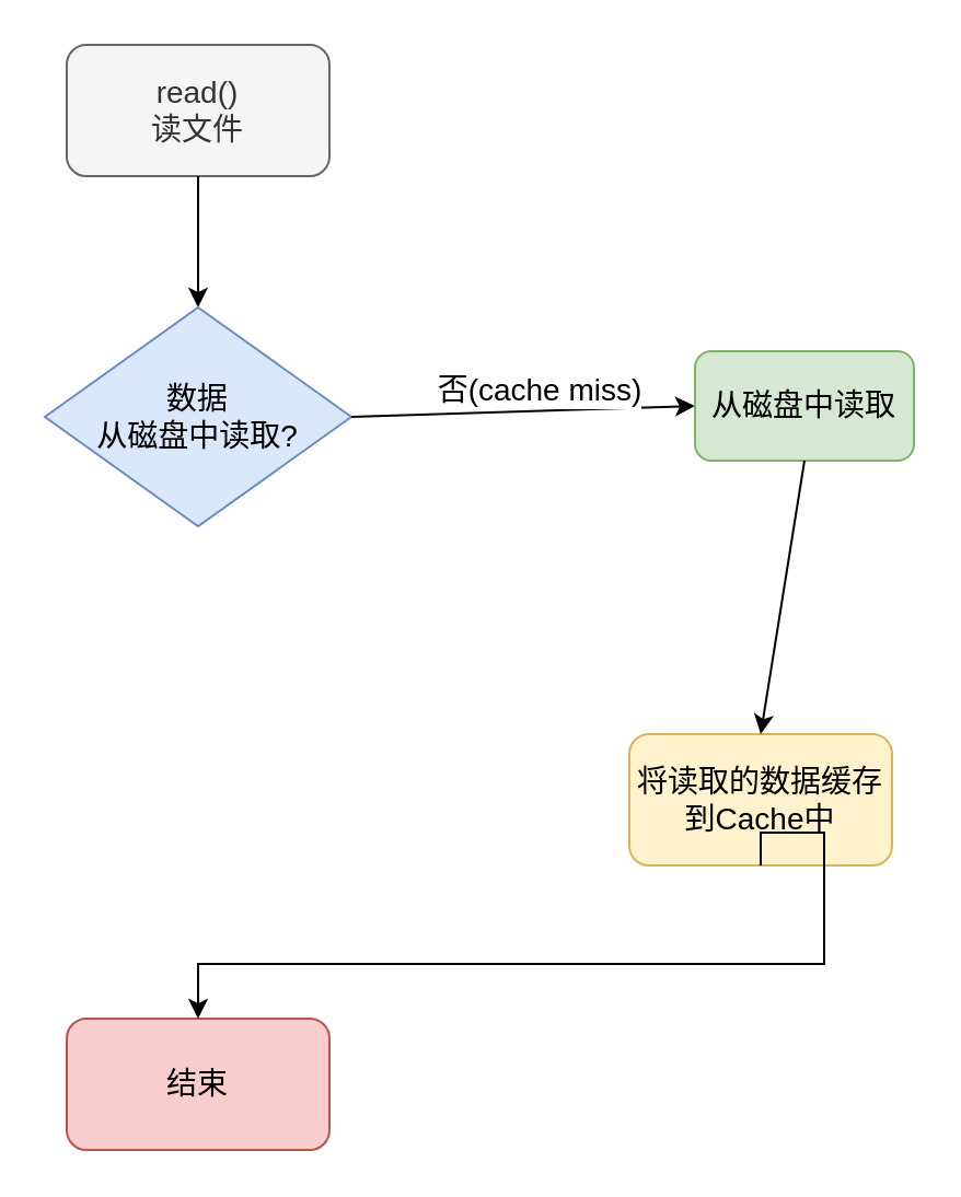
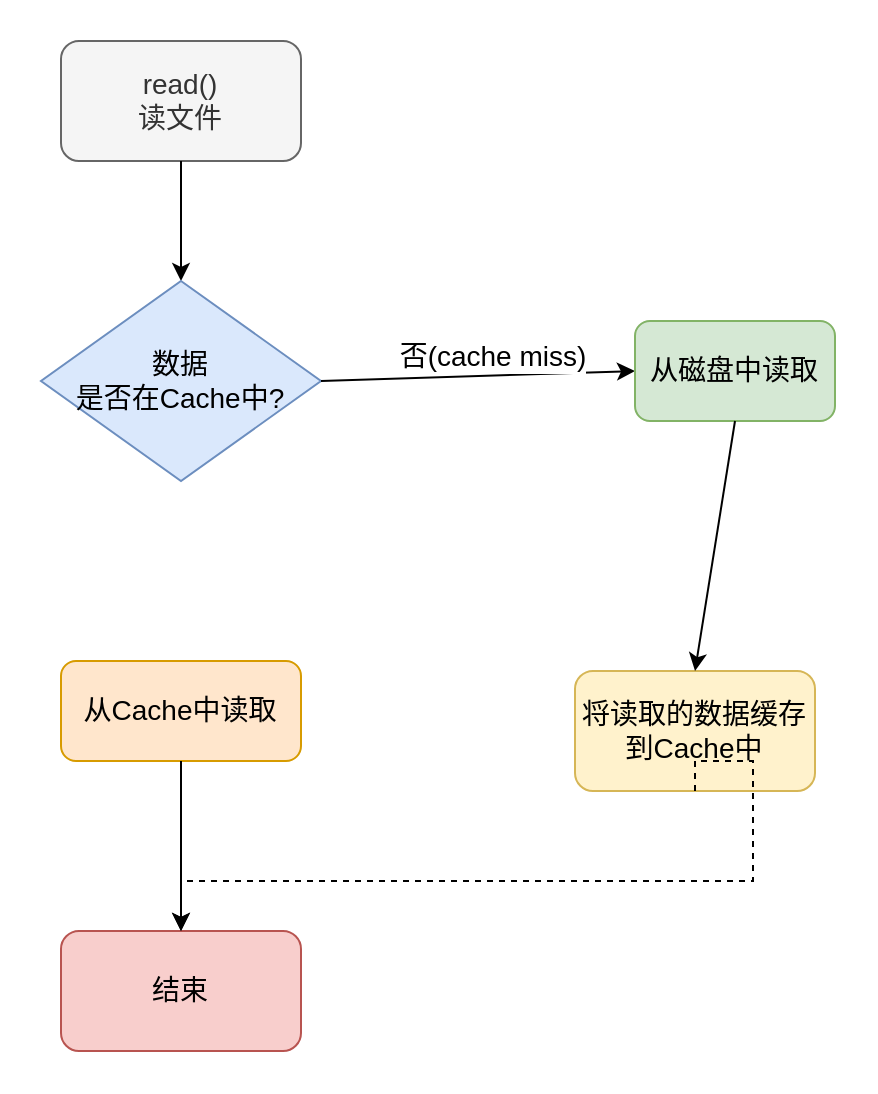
  <mxCell id="0" />
  <mxCell id="1" parent="0" />
  <mxCell id="2" value="read()&lt;br style=&quot;font-size: 14px;&quot;&gt;读文件" style="rounded=1;whiteSpace=wrap;html=1;fontSize=14;fillColor=#f5f5f5;strokeColor=#666666;fontColor=#333333;" vertex="1" parent="1"><mxGeometry x="30" y="20" width="120" height="60" as="geometry" /></mxCell>
  <mxCell id="3" value="" style="endArrow=classic;html=1;rounded=0;fontSize=14;entryX=0.5;entryY=0;entryDx=0;entryDy=0;" edge="1" parent="1" target="5"><mxGeometry width="50" height="50" relative="1" as="geometry"><mxPoint x="90" y="80" as="sourcePoint" /><mxPoint x="90" y="150" as="targetPoint" /></mxGeometry></mxCell>
- <mxCell id="5" value="数据&lt;br style=&quot;font-size: 14px;&quot;&gt;从磁盘中读取?" style="rhombus;whiteSpace=wrap;html=1;fontSize=14;fillColor=#dae8fc;strokeColor=#6c8ebf;" vertex="1" parent="1"><mxGeometry x="20" y="140" width="140" height="100" as="geometry" /></mxCell>
+ <mxCell id="4" value="从Cache中读取" style="rounded=1;whiteSpace=wrap;html=1;fontSize=14;fillColor=#ffe6cc;strokeColor=#d79b00;" vertex="1" parent="1"><mxGeometry x="30" y="330" width="120" height="50" as="geometry" /></mxCell>
+ <mxCell id="5" value="数据&lt;br style=&quot;font-size: 14px;&quot;&gt;是否在Cache中?" style="rhombus;whiteSpace=wrap;html=1;fontSize=14;fillColor=#dae8fc;strokeColor=#6c8ebf;" vertex="1" parent="1"><mxGeometry x="20" y="140" width="140" height="100" as="geometry" /></mxCell>
  <mxCell id="6" value="" style="endArrow=classic;html=1;rounded=0;exitX=1;exitY=0.5;exitDx=0;exitDy=0;entryX=0;entryY=0.5;entryDx=0;entryDy=0;fontSize=14;" edge="1" parent="1" source="5" target="8"><mxGeometry width="50" height="50" relative="1" as="geometry"><mxPoint x="140" y="220" as="sourcePoint" /><mxPoint x="260" y="190" as="targetPoint" /></mxGeometry></mxCell>
  <mxCell id="7" value="否(cache miss)" style="edgeLabel;html=1;align=center;verticalAlign=middle;resizable=0;points=[];fontSize=14;" vertex="1" connectable="0" parent="6"><mxGeometry x="0.17" y="-1" relative="1" as="geometry"><mxPoint x="-6" y="-11" as="offset" /></mxGeometry></mxCell>
  <mxCell id="8" value="从磁盘中读取" style="rounded=1;whiteSpace=wrap;html=1;fontSize=14;fillColor=#d5e8d4;strokeColor=#82b366;" vertex="1" parent="1"><mxGeometry x="317" y="160" width="100" height="50" as="geometry" /></mxCell>
  <mxCell id="9" value="将读取的数据缓存到Cache中" style="rounded=1;whiteSpace=wrap;html=1;fontSize=14;fillColor=#fff2cc;strokeColor=#d6b656;" vertex="1" parent="1"><mxGeometry x="287" y="335" width="120" height="60" as="geometry" /></mxCell>
  <mxCell id="10" value="" style="endArrow=classic;html=1;rounded=0;exitX=0.5;exitY=1;exitDx=0;exitDy=0;entryX=0.5;entryY=0;entryDx=0;entryDy=0;fontSize=14;" edge="1" parent="1" source="8" target="9"><mxGeometry width="50" height="50" relative="1" as="geometry"><mxPoint x="177" y="220" as="sourcePoint" /><mxPoint x="227" y="170" as="targetPoint" /><Array as="points" /></mxGeometry></mxCell>
  <mxCell id="11" value="结束" style="rounded=1;whiteSpace=wrap;html=1;fontSize=14;fillColor=#f8cecc;strokeColor=#b85450;" vertex="1" parent="1"><mxGeometry x="30" y="465" width="120" height="60" as="geometry" /></mxCell>
- <mxCell id="13" value="" style="endArrow=classic;html=1;rounded=0;exitX=0.5;exitY=1;exitDx=0;exitDy=0;entryX=0.5;entryY=0;entryDx=0;entryDy=0;edgeStyle=orthogonalEdgeStyle;fontSize=14;" edge="1" parent="1" source="9" target="11"><mxGeometry width="50" height="50" relative="1" as="geometry"><mxPoint x="140" y="320" as="sourcePoint" /><mxPoint x="190" y="270" as="targetPoint" /><Array as="points"><mxPoint x="376" y="380" /><mxPoint x="376" y="440" /><mxPoint x="90" y="440" /></Array></mxGeometry></mxCell>
+ <mxCell id="12" value="" style="endArrow=classic;html=1;rounded=0;exitX=0.5;exitY=1;exitDx=0;exitDy=0;entryX=0.5;entryY=0;entryDx=0;entryDy=0;fontSize=14;" edge="1" parent="1" source="4" target="11"><mxGeometry width="50" height="50" relative="1" as="geometry"><mxPoint x="140" y="320" as="sourcePoint" /><mxPoint x="190" y="270" as="targetPoint" /></mxGeometry></mxCell>
+ <mxCell id="13" value="" style="endArrow=classic;html=1;rounded=0;exitX=0.5;exitY=1;exitDx=0;exitDy=0;entryX=0.5;entryY=0;entryDx=0;entryDy=0;edgeStyle=orthogonalEdgeStyle;fontSize=14;dashed=1;" edge="1" parent="1" source="9" target="11"><mxGeometry width="50" height="50" relative="1" as="geometry"><mxPoint x="140" y="320" as="sourcePoint" /><mxPoint x="190" y="270" as="targetPoint" /><Array as="points"><mxPoint x="376" y="380" /><mxPoint x="376" y="440" /><mxPoint x="90" y="440" /></Array></mxGeometry></mxCell>
